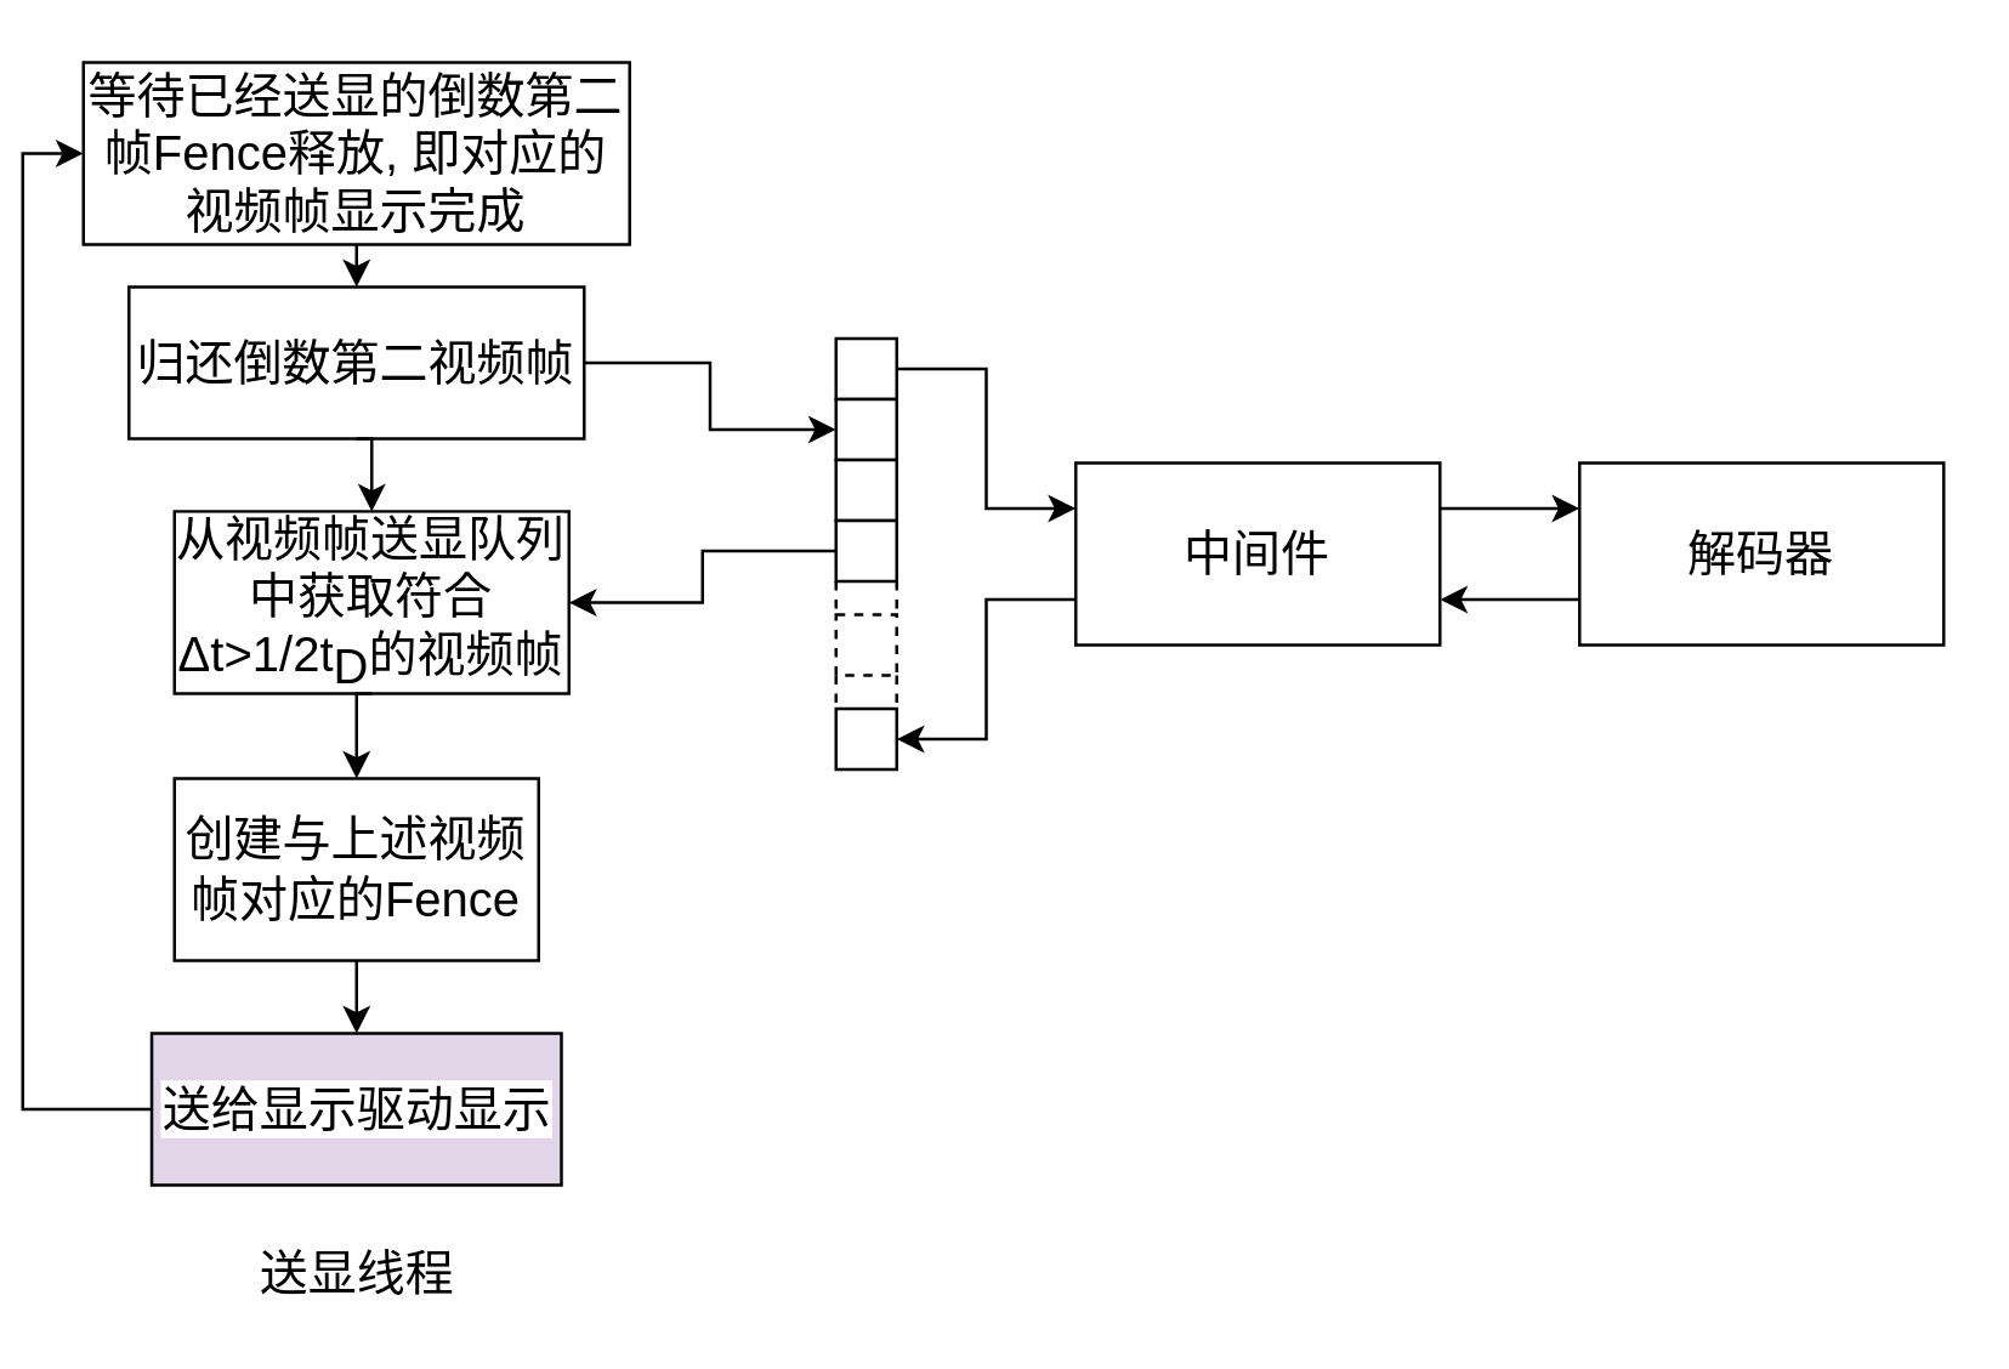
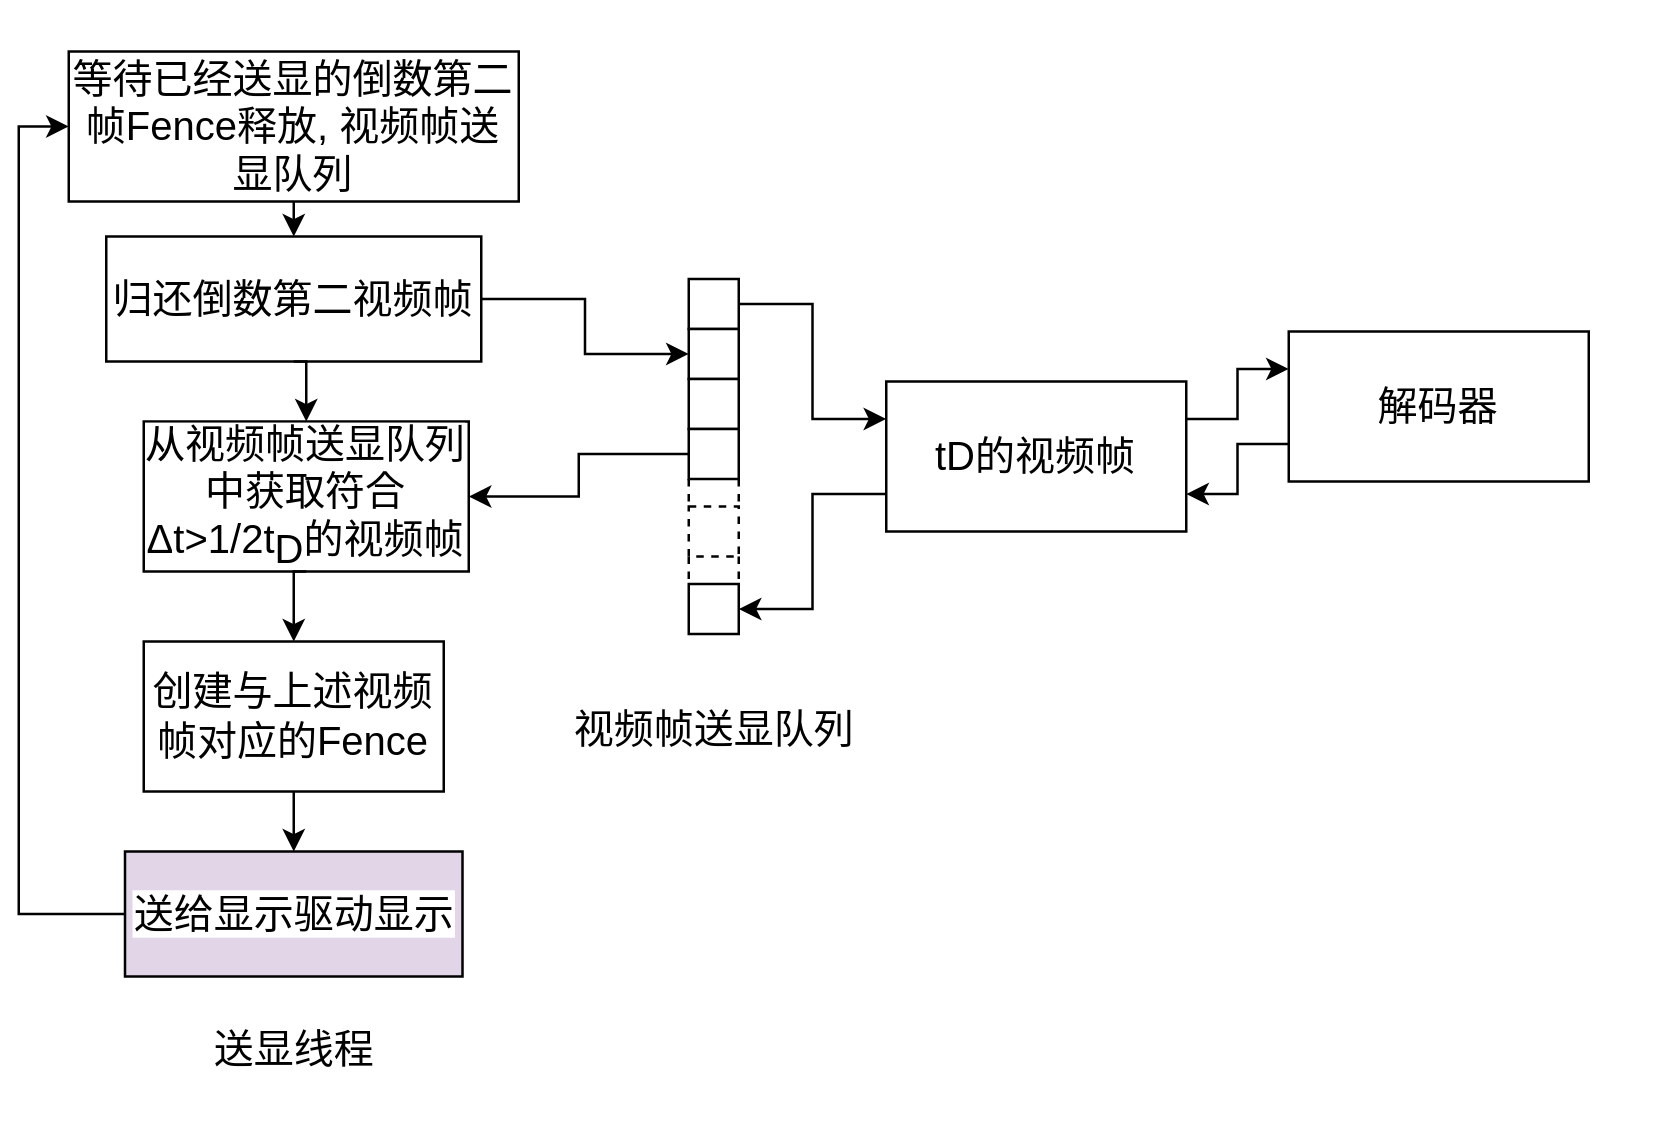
  <mxCell id="0" />
  <mxCell id="1" parent="0" />
  <mxCell id="2" style="edgeStyle=orthogonalEdgeStyle;rounded=0;orthogonalLoop=1;jettySize=auto;html=1;exitX=1;exitY=0.5;exitDx=0;exitDy=0;entryX=0;entryY=0.5;entryDx=0;entryDy=0;fontSize=16;startArrow=none;startFill=0;endArrow=classic;endFill=1;elbow=vertical;" parent="1" source="25" target="11" edge="1"><mxGeometry relative="1" as="geometry" /></mxCell>
  <mxCell id="3" style="edgeStyle=orthogonalEdgeStyle;rounded=0;orthogonalLoop=1;jettySize=auto;html=1;exitX=0;exitY=0.5;exitDx=0;exitDy=0;fontSize=16;startArrow=none;startFill=0;endArrow=classic;endFill=1;entryX=1;entryY=0.5;entryDx=0;entryDy=0;elbow=vertical;" parent="1" source="13" target="27" edge="1"><mxGeometry relative="1" as="geometry"><mxPoint x="208" y="220" as="targetPoint" /></mxGeometry></mxCell>
  <mxCell id="4" value="" style="group" parent="1" vertex="1" connectable="0"><mxGeometry x="213" y="111" width="420" height="190" as="geometry" /></mxCell>
- <mxCell id="5" value="中间件" style="rounded=0;whiteSpace=wrap;html=1;fontSize=16;" parent="4" vertex="1"><mxGeometry x="134" y="41" width="120" height="60" as="geometry" /></mxCell>
+ <mxCell id="5" value="tD的视频帧" style="rounded=0;whiteSpace=wrap;html=1;fontSize=16;" parent="4" vertex="1"><mxGeometry x="134" y="41" width="120" height="60" as="geometry" /></mxCell>
  <mxCell id="6" style="edgeStyle=orthogonalEdgeStyle;rounded=0;orthogonalLoop=1;jettySize=auto;html=1;exitX=0;exitY=0.75;exitDx=0;exitDy=0;entryX=1;entryY=0.75;entryDx=0;entryDy=0;fontSize=16;endArrow=classic;endFill=1;startArrow=none;startFill=0;" parent="4" source="7" target="5" edge="1"><mxGeometry as="geometry" /></mxCell>
- <mxCell id="7" value="解码器" style="rounded=0;whiteSpace=wrap;html=1;fontSize=16;" parent="4" vertex="1"><mxGeometry x="300" y="41" width="120" height="60" as="geometry" /></mxCell>
+ <mxCell id="7" value="解码器" style="rounded=0;whiteSpace=wrap;html=1;fontSize=16;" parent="4" vertex="1"><mxGeometry x="295" y="21" width="120" height="60" as="geometry" /></mxCell>
  <mxCell id="8" style="edgeStyle=orthogonalEdgeStyle;rounded=0;orthogonalLoop=1;jettySize=auto;html=1;exitX=1;exitY=0.25;exitDx=0;exitDy=0;entryX=0;entryY=0.25;entryDx=0;entryDy=0;fontSize=16;startArrow=none;startFill=0;endArrow=classic;endFill=1;" parent="4" source="5" target="7" edge="1"><mxGeometry as="geometry" /></mxCell>
  <mxCell id="9" value="" style="group" parent="4" vertex="1" connectable="0"><mxGeometry x="55" width="20" height="142" as="geometry" /></mxCell>
  <mxCell id="10" value="" style="whiteSpace=wrap;html=1;aspect=fixed;" parent="9" vertex="1"><mxGeometry width="20" height="20" as="geometry" /></mxCell>
  <mxCell id="11" value="" style="whiteSpace=wrap;html=1;aspect=fixed;" parent="9" vertex="1"><mxGeometry y="20" width="20" height="20" as="geometry" /></mxCell>
  <mxCell id="12" value="" style="whiteSpace=wrap;html=1;aspect=fixed;" parent="9" vertex="1"><mxGeometry y="40" width="20" height="20" as="geometry" /></mxCell>
  <mxCell id="13" value="" style="whiteSpace=wrap;html=1;aspect=fixed;" parent="9" vertex="1"><mxGeometry y="60" width="20" height="20" as="geometry" /></mxCell>
  <mxCell id="14" value="" style="whiteSpace=wrap;html=1;aspect=fixed;dashed=1;" parent="9" vertex="1"><mxGeometry y="91" width="20" height="20" as="geometry" /></mxCell>
  <mxCell id="15" style="edgeStyle=orthogonalEdgeStyle;rounded=0;orthogonalLoop=1;jettySize=auto;html=1;exitX=0;exitY=1;exitDx=0;exitDy=0;entryX=0;entryY=0;entryDx=0;entryDy=0;fontSize=16;dashed=1;endArrow=none;endFill=0;" parent="9" source="13" target="14" edge="1"><mxGeometry relative="1" as="geometry" /></mxCell>
  <mxCell id="16" style="edgeStyle=orthogonalEdgeStyle;rounded=0;orthogonalLoop=1;jettySize=auto;html=1;exitX=1;exitY=1;exitDx=0;exitDy=0;entryX=1;entryY=0;entryDx=0;entryDy=0;fontSize=16;dashed=1;endArrow=none;endFill=0;" parent="9" source="13" target="14" edge="1"><mxGeometry relative="1" as="geometry" /></mxCell>
  <mxCell id="17" style="edgeStyle=orthogonalEdgeStyle;rounded=0;orthogonalLoop=1;jettySize=auto;html=1;exitX=0;exitY=1;exitDx=0;exitDy=0;entryX=0;entryY=0;entryDx=0;entryDy=0;fontSize=16;dashed=1;endArrow=none;endFill=0;" parent="9" source="14" target="19" edge="1"><mxGeometry relative="1" as="geometry"><mxPoint y="143" as="sourcePoint" /></mxGeometry></mxCell>
  <mxCell id="18" style="edgeStyle=orthogonalEdgeStyle;rounded=0;orthogonalLoop=1;jettySize=auto;html=1;exitX=1;exitY=1;exitDx=0;exitDy=0;entryX=1;entryY=0;entryDx=0;entryDy=0;fontSize=16;dashed=1;endArrow=none;endFill=0;" parent="9" source="14" target="19" edge="1"><mxGeometry relative="1" as="geometry"><mxPoint x="20" y="143" as="sourcePoint" /></mxGeometry></mxCell>
  <mxCell id="19" value="" style="whiteSpace=wrap;html=1;aspect=fixed;" parent="9" vertex="1"><mxGeometry y="122" width="20" height="20" as="geometry" /></mxCell>
+ <mxCell id="20" value="视频帧送显队列" style="text;html=1;align=center;verticalAlign=middle;resizable=0;points=[];autosize=1;strokeColor=none;fillColor=none;fontSize=16;" parent="4" vertex="1"><mxGeometry y="170" width="130" height="20" as="geometry" /></mxCell>
  <mxCell id="21" style="edgeStyle=orthogonalEdgeStyle;rounded=0;orthogonalLoop=1;jettySize=auto;html=1;exitX=0;exitY=0.75;exitDx=0;exitDy=0;entryX=1;entryY=0.5;entryDx=0;entryDy=0;fontSize=16;startArrow=none;startFill=0;endArrow=classic;endFill=1;elbow=vertical;" parent="4" source="5" target="19" edge="1"><mxGeometry relative="1" as="geometry" /></mxCell>
  <mxCell id="22" style="edgeStyle=orthogonalEdgeStyle;rounded=0;orthogonalLoop=1;jettySize=auto;html=1;exitX=1;exitY=0.5;exitDx=0;exitDy=0;entryX=0;entryY=0.25;entryDx=0;entryDy=0;fontSize=16;startArrow=none;startFill=0;endArrow=classic;endFill=1;elbow=vertical;" parent="4" source="10" target="5" edge="1"><mxGeometry relative="1" as="geometry" /></mxCell>
  <mxCell id="23" value="" style="group" parent="1" vertex="1" connectable="0"><mxGeometry x="20" y="20" width="180" height="409" as="geometry" /></mxCell>
- <mxCell id="24" value="等待已经送显的倒数第二帧Fence释放, 即对应的视频帧显示完成" style="rounded=0;whiteSpace=wrap;html=1;fontSize=16;" parent="23" vertex="1"><mxGeometry width="180" height="60" as="geometry" /></mxCell>
+ <mxCell id="24" value="等待已经送显的倒数第二帧Fence释放, 视频帧送显队列" style="rounded=0;whiteSpace=wrap;html=1;fontSize=16;" parent="23" vertex="1"><mxGeometry width="180" height="60" as="geometry" /></mxCell>
  <mxCell id="25" value="归还倒数第二视频帧" style="rounded=0;whiteSpace=wrap;html=1;fontSize=16;" parent="23" vertex="1"><mxGeometry x="15" y="74" width="150" height="50" as="geometry" /></mxCell>
  <mxCell id="26" style="edgeStyle=orthogonalEdgeStyle;rounded=0;orthogonalLoop=1;jettySize=auto;html=1;exitX=0.5;exitY=1;exitDx=0;exitDy=0;entryX=0.5;entryY=0;entryDx=0;entryDy=0;fontSize=16;startArrow=none;startFill=0;endArrow=classic;endFill=1;" parent="23" source="24" target="25" edge="1"><mxGeometry relative="1" as="geometry" /></mxCell>
  <mxCell id="27" value="&lt;span style=&quot;background-color: rgb(255 , 255 , 255)&quot;&gt;从视频帧送显队列中获取符合&lt;span style=&quot;font-size: 12pt&quot;&gt;Δt&lt;/span&gt;&lt;span style=&quot;font-size: 12pt&quot;&gt;&amp;gt;1/2t&lt;/span&gt;&lt;span style=&quot;font-size: 12pt ; vertical-align: sub&quot;&gt;D&lt;/span&gt;&lt;span&gt;的视频帧&lt;/span&gt;&lt;/span&gt;" style="rounded=0;whiteSpace=wrap;html=1;fontSize=16;" parent="23" vertex="1"><mxGeometry x="30" y="148" width="130" height="60" as="geometry" /></mxCell>
  <mxCell id="28" style="edgeStyle=orthogonalEdgeStyle;rounded=0;orthogonalLoop=1;jettySize=auto;html=1;exitX=0.5;exitY=1;exitDx=0;exitDy=0;entryX=0.5;entryY=0;entryDx=0;entryDy=0;fontSize=16;startArrow=none;startFill=0;endArrow=classic;endFill=1;" parent="23" source="25" target="27" edge="1"><mxGeometry relative="1" as="geometry" /></mxCell>
  <mxCell id="29" value="创建与上述视频帧对应的Fence" style="rounded=0;whiteSpace=wrap;html=1;labelBackgroundColor=#FFFFFF;fontSize=16;" parent="23" vertex="1"><mxGeometry x="30" y="236" width="120" height="60" as="geometry" /></mxCell>
  <mxCell id="30" style="edgeStyle=orthogonalEdgeStyle;rounded=0;orthogonalLoop=1;jettySize=auto;html=1;exitX=0.5;exitY=1;exitDx=0;exitDy=0;entryX=0.5;entryY=0;entryDx=0;entryDy=0;fontSize=16;startArrow=none;startFill=0;endArrow=classic;endFill=1;" parent="23" source="27" target="29" edge="1"><mxGeometry relative="1" as="geometry" /></mxCell>
  <mxCell id="31" style="edgeStyle=orthogonalEdgeStyle;rounded=0;orthogonalLoop=1;jettySize=auto;html=1;exitX=0;exitY=0.5;exitDx=0;exitDy=0;entryX=0;entryY=0.5;entryDx=0;entryDy=0;fontSize=16;startArrow=none;startFill=0;endArrow=classic;endFill=1;" parent="23" source="32" target="24" edge="1"><mxGeometry relative="1" as="geometry" /></mxCell>
  <mxCell id="32" value="送给显示驱动显示" style="rounded=0;whiteSpace=wrap;html=1;labelBackgroundColor=#FFFFFF;fontSize=16;fillColor=#e1d5e7;" parent="23" vertex="1"><mxGeometry x="22.5" y="320" width="135" height="50" as="geometry" /></mxCell>
  <mxCell id="33" style="edgeStyle=orthogonalEdgeStyle;rounded=0;orthogonalLoop=1;jettySize=auto;html=1;exitX=0.5;exitY=1;exitDx=0;exitDy=0;entryX=0.5;entryY=0;entryDx=0;entryDy=0;fontSize=16;startArrow=none;startFill=0;endArrow=classic;endFill=1;" parent="23" source="29" target="32" edge="1"><mxGeometry relative="1" as="geometry" /></mxCell>
  <mxCell id="34" value="送显线程" style="text;html=1;align=center;verticalAlign=middle;resizable=0;points=[];autosize=1;strokeColor=none;fillColor=none;fontSize=16;" parent="23" vertex="1"><mxGeometry x="50" y="389" width="80" height="20" as="geometry" /></mxCell>
